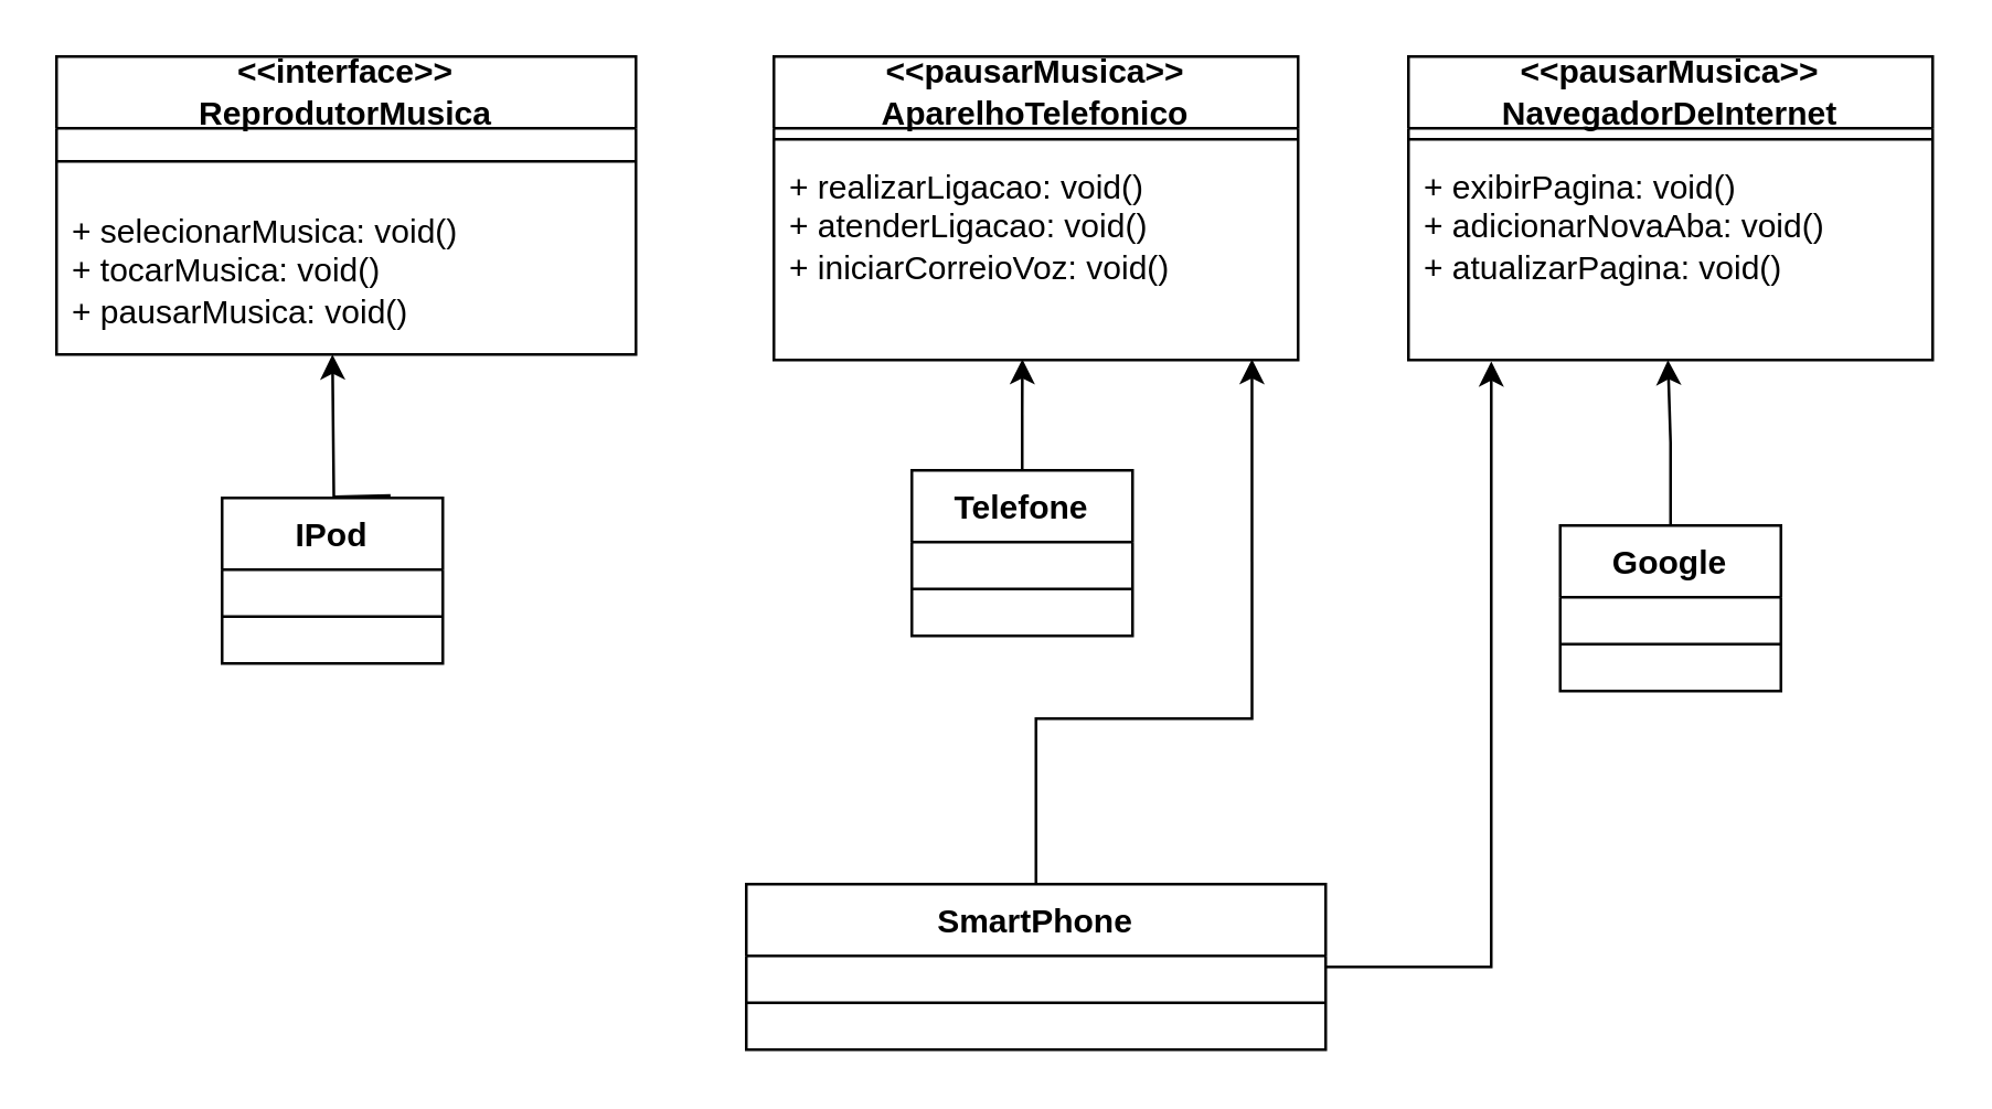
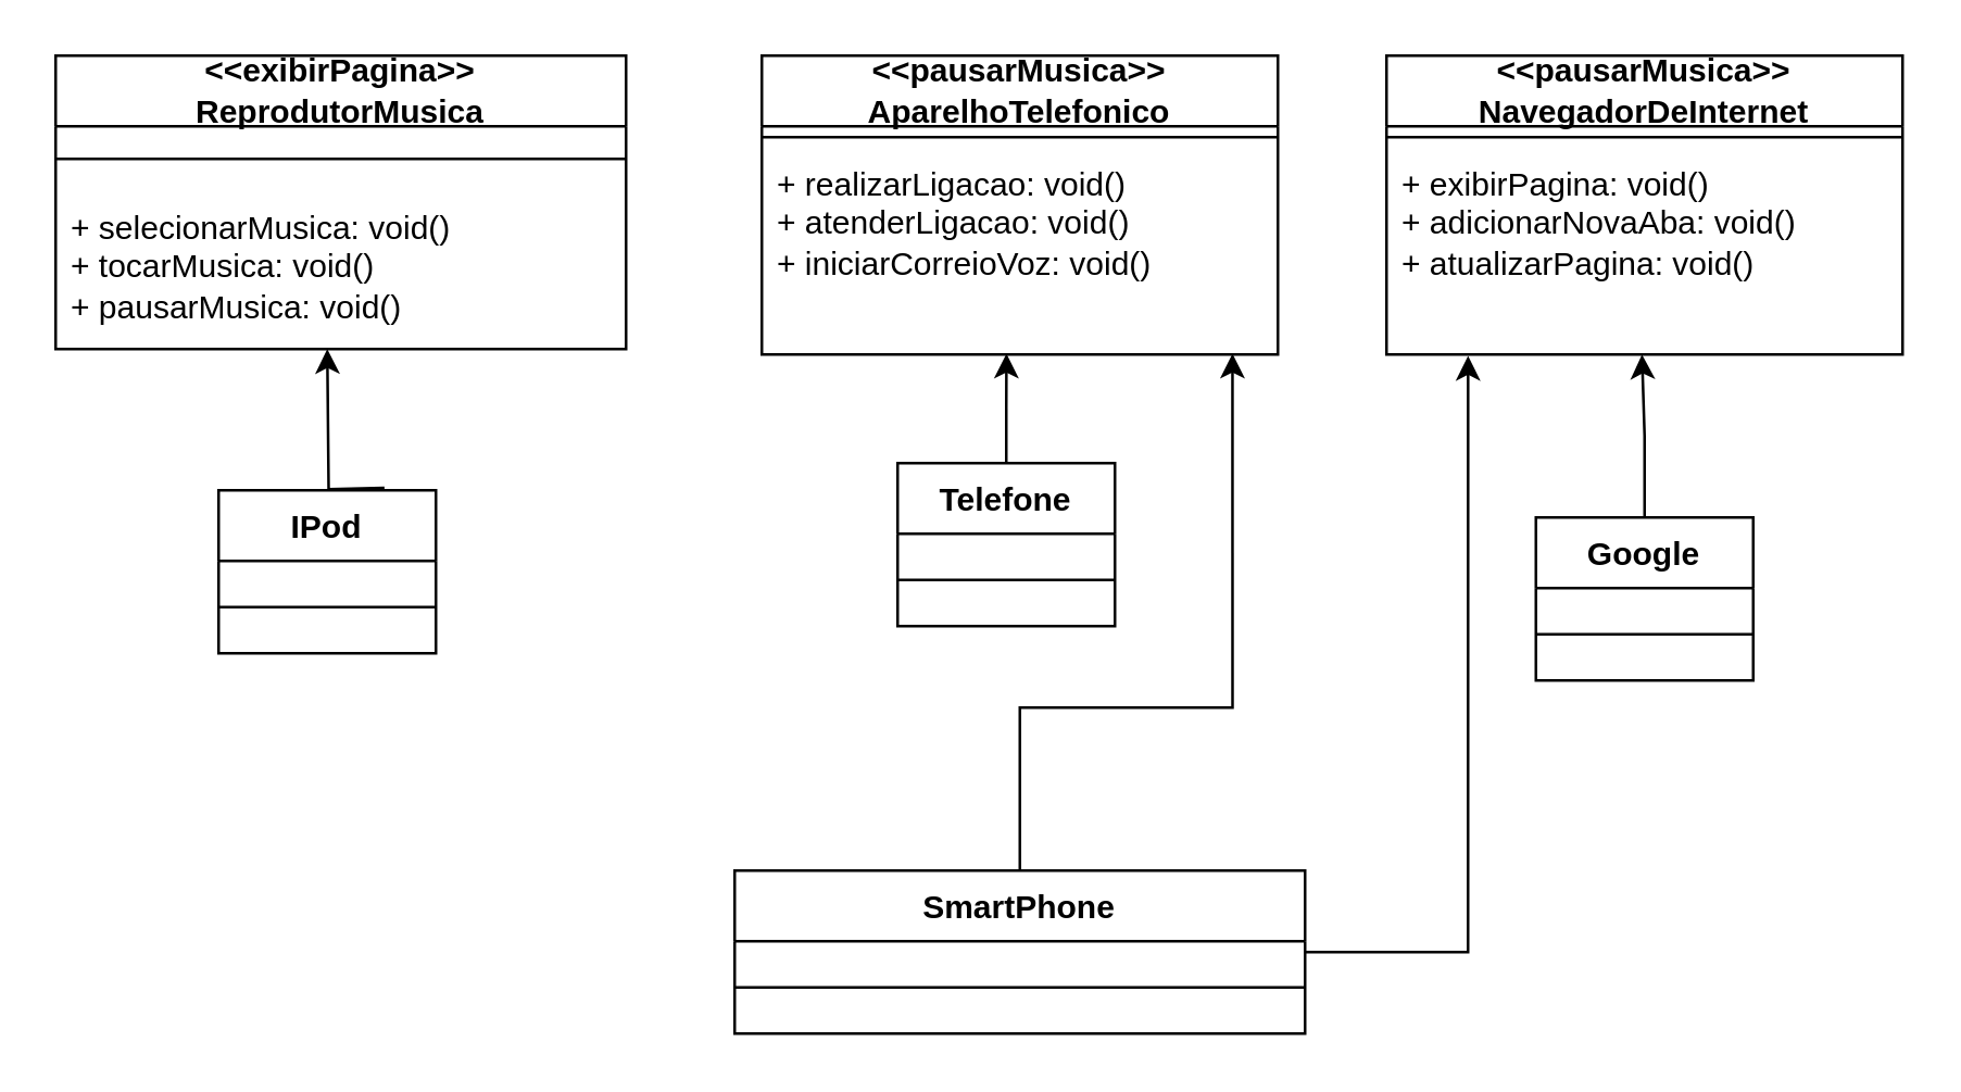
  <mxCell id="0" />
  <mxCell id="1" parent="0" />
- <mxCell id="2" value="&lt;div&gt;&amp;lt;&amp;lt;interface&amp;gt;&amp;gt;&lt;/div&gt;&lt;div&gt;ReprodutorMusica&lt;/div&gt;" style="swimlane;fontStyle=1;align=center;verticalAlign=middle;childLayout=stackLayout;horizontal=1;startSize=26;horizontalStack=0;resizeParent=1;resizeParentMax=0;resizeLast=0;collapsible=1;marginBottom=0;whiteSpace=wrap;html=1;strokeWidth=1;perimeterSpacing=2;labelPosition=center;verticalLabelPosition=middle;" vertex="1" parent="1"><mxGeometry x="20" y="20" width="210" height="108" as="geometry" /></mxCell>
+ <mxCell id="2" value="&lt;div&gt;&amp;lt;&amp;lt;exibirPagina&amp;gt;&amp;gt;&lt;/div&gt;&lt;div&gt;ReprodutorMusica&lt;/div&gt;" style="swimlane;fontStyle=1;align=center;verticalAlign=middle;childLayout=stackLayout;horizontal=1;startSize=26;horizontalStack=0;resizeParent=1;resizeParentMax=0;resizeLast=0;collapsible=1;marginBottom=0;whiteSpace=wrap;html=1;strokeWidth=1;perimeterSpacing=2;labelPosition=center;verticalLabelPosition=middle;" vertex="1" parent="1"><mxGeometry x="20" y="20" width="210" height="108" as="geometry" /></mxCell>
  <mxCell id="3" value="" style="line;strokeWidth=1;fillColor=none;align=left;verticalAlign=middle;spacingTop=-1;spacingLeft=3;spacingRight=3;rotatable=0;labelPosition=right;points=[];portConstraint=eastwest;strokeColor=inherit;" vertex="1" parent="2"><mxGeometry y="26" width="210" height="24" as="geometry" /></mxCell>
  <mxCell id="4" value="&lt;div&gt;+ selecionarMusica: void()&lt;/div&gt;&lt;div&gt;+ tocarMusica: void()&lt;/div&gt;&lt;div&gt;+ pausarMusica: void()&lt;br&gt;&lt;/div&gt;" style="text;strokeColor=none;fillColor=none;align=left;verticalAlign=top;spacingLeft=4;spacingRight=4;overflow=hidden;rotatable=0;points=[[0,0.5],[1,0.5]];portConstraint=eastwest;whiteSpace=wrap;html=1;" vertex="1" parent="2"><mxGeometry y="50" width="210" height="58" as="geometry" /></mxCell>
  <mxCell id="5" value="&lt;div&gt;&amp;lt;&amp;lt;pausarMusica&amp;gt;&amp;gt;&lt;/div&gt;&lt;div&gt;AparelhoTelefonico&lt;/div&gt;" style="swimlane;fontStyle=1;align=center;verticalAlign=middle;childLayout=stackLayout;horizontal=1;startSize=26;horizontalStack=0;resizeParent=1;resizeParentMax=0;resizeLast=0;collapsible=1;marginBottom=0;whiteSpace=wrap;html=1;labelPosition=center;verticalLabelPosition=middle;" vertex="1" parent="1"><mxGeometry x="280" y="20" width="190" height="110" as="geometry" /></mxCell>
  <mxCell id="6" value="" style="line;strokeWidth=1;fillColor=none;align=left;verticalAlign=middle;spacingTop=-1;spacingLeft=3;spacingRight=3;rotatable=0;labelPosition=right;points=[];portConstraint=eastwest;strokeColor=inherit;" vertex="1" parent="5"><mxGeometry y="26" width="190" height="8" as="geometry" /></mxCell>
  <mxCell id="7" value="&lt;div&gt;+ realizarLigacao: void()&lt;/div&gt;&lt;div&gt;+ atenderLigacao: void()&lt;/div&gt;&lt;div&gt;+ iniciarCorreioVoz: void()&lt;br&gt;&lt;/div&gt;" style="text;strokeColor=none;fillColor=none;align=left;verticalAlign=top;spacingLeft=4;spacingRight=4;overflow=hidden;rotatable=0;points=[[0,0.5],[1,0.5]];portConstraint=eastwest;whiteSpace=wrap;html=1;" vertex="1" parent="5"><mxGeometry y="34" width="190" height="76" as="geometry" /></mxCell>
  <mxCell id="8" value="&lt;div&gt;&amp;lt;&amp;lt;pausarMusica&amp;gt;&amp;gt;&lt;/div&gt;&lt;div&gt;NavegadorDeInternet&lt;/div&gt;" style="swimlane;fontStyle=1;align=center;verticalAlign=middle;childLayout=stackLayout;horizontal=1;startSize=26;horizontalStack=0;resizeParent=1;resizeParentMax=0;resizeLast=0;collapsible=1;marginBottom=0;whiteSpace=wrap;html=1;labelPosition=center;verticalLabelPosition=middle;" vertex="1" parent="1"><mxGeometry x="510" y="20" width="190" height="110" as="geometry" /></mxCell>
  <mxCell id="9" value="" style="line;strokeWidth=1;fillColor=none;align=left;verticalAlign=middle;spacingTop=-1;spacingLeft=3;spacingRight=3;rotatable=0;labelPosition=right;points=[];portConstraint=eastwest;strokeColor=inherit;" vertex="1" parent="8"><mxGeometry y="26" width="190" height="8" as="geometry" /></mxCell>
  <mxCell id="10" value="&lt;div&gt;+ exibirPagina: void()&lt;/div&gt;&lt;div&gt;+ adicionarNovaAba: void()&lt;/div&gt;&lt;div&gt;+ atualizarPagina: void()&lt;br&gt;&lt;/div&gt;" style="text;strokeColor=none;fillColor=none;align=left;verticalAlign=top;spacingLeft=4;spacingRight=4;overflow=hidden;rotatable=0;points=[[0,0.5],[1,0.5]];portConstraint=eastwest;whiteSpace=wrap;html=1;" vertex="1" parent="8"><mxGeometry y="34" width="190" height="76" as="geometry" /></mxCell>
  <mxCell id="11" value="SmartPhone" style="swimlane;fontStyle=1;align=center;verticalAlign=top;childLayout=stackLayout;horizontal=1;startSize=26;horizontalStack=0;resizeParent=1;resizeParentMax=0;resizeLast=0;collapsible=1;marginBottom=0;whiteSpace=wrap;html=1;" vertex="1" parent="1"><mxGeometry x="270" y="320" width="210" height="60" as="geometry" /></mxCell>
  <mxCell id="12" value="" style="line;strokeWidth=1;fillColor=none;align=left;verticalAlign=middle;spacingTop=-1;spacingLeft=3;spacingRight=3;rotatable=0;labelPosition=right;points=[];portConstraint=eastwest;strokeColor=inherit;" vertex="1" parent="11"><mxGeometry y="26" width="210" height="34" as="geometry" /></mxCell>
  <mxCell id="13" value="&lt;div&gt;IPod&lt;/div&gt;&lt;div&gt;&lt;br&gt;&lt;/div&gt;" style="swimlane;fontStyle=1;align=center;verticalAlign=top;childLayout=stackLayout;horizontal=1;startSize=26;horizontalStack=0;resizeParent=1;resizeParentMax=0;resizeLast=0;collapsible=1;marginBottom=0;whiteSpace=wrap;html=1;" vertex="1" parent="1"><mxGeometry x="80" y="180" width="80" height="60" as="geometry" /></mxCell>
  <mxCell id="14" value="" style="line;strokeWidth=1;fillColor=none;align=left;verticalAlign=middle;spacingTop=-1;spacingLeft=3;spacingRight=3;rotatable=0;labelPosition=right;points=[];portConstraint=eastwest;strokeColor=inherit;" vertex="1" parent="13"><mxGeometry y="26" width="80" height="34" as="geometry" /></mxCell>
  <mxCell id="15" style="edgeStyle=orthogonalEdgeStyle;rounded=0;orthogonalLoop=1;jettySize=auto;html=1;exitX=0.5;exitY=0;exitDx=0;exitDy=0;entryX=0.376;entryY=1.015;entryDx=0;entryDy=0;entryPerimeter=0;" edge="1" parent="1"><mxGeometry relative="1" as="geometry"><mxPoint x="141.04" y="179.13" as="sourcePoint" /><mxPoint x="120" y="128" as="targetPoint" /></mxGeometry></mxCell>
  <mxCell id="16" value="Telefone" style="swimlane;fontStyle=1;align=center;verticalAlign=top;childLayout=stackLayout;horizontal=1;startSize=26;horizontalStack=0;resizeParent=1;resizeParentMax=0;resizeLast=0;collapsible=1;marginBottom=0;whiteSpace=wrap;html=1;" vertex="1" parent="1"><mxGeometry x="330" y="170" width="80" height="60" as="geometry" /></mxCell>
  <mxCell id="17" value="" style="line;strokeWidth=1;fillColor=none;align=left;verticalAlign=middle;spacingTop=-1;spacingLeft=3;spacingRight=3;rotatable=0;labelPosition=right;points=[];portConstraint=eastwest;strokeColor=inherit;" vertex="1" parent="16"><mxGeometry y="26" width="80" height="34" as="geometry" /></mxCell>
  <mxCell id="18" value="Google" style="swimlane;fontStyle=1;align=center;verticalAlign=top;childLayout=stackLayout;horizontal=1;startSize=26;horizontalStack=0;resizeParent=1;resizeParentMax=0;resizeLast=0;collapsible=1;marginBottom=0;whiteSpace=wrap;html=1;" vertex="1" parent="1"><mxGeometry x="565" y="190" width="80" height="60" as="geometry" /></mxCell>
  <mxCell id="19" value="" style="line;strokeWidth=1;fillColor=none;align=left;verticalAlign=middle;spacingTop=-1;spacingLeft=3;spacingRight=3;rotatable=0;labelPosition=right;points=[];portConstraint=eastwest;strokeColor=inherit;" vertex="1" parent="18"><mxGeometry y="26" width="80" height="34" as="geometry" /></mxCell>
  <mxCell id="20" style="edgeStyle=orthogonalEdgeStyle;rounded=0;orthogonalLoop=1;jettySize=auto;html=1;exitX=0.5;exitY=0;exitDx=0;exitDy=0;entryX=0.495;entryY=1;entryDx=0;entryDy=0;entryPerimeter=0;" edge="1" parent="1" source="18" target="10"><mxGeometry relative="1" as="geometry" /></mxCell>
  <mxCell id="21" style="edgeStyle=orthogonalEdgeStyle;rounded=0;orthogonalLoop=1;jettySize=auto;html=1;exitX=0.5;exitY=0;exitDx=0;exitDy=0;entryX=0.912;entryY=0.996;entryDx=0;entryDy=0;entryPerimeter=0;" edge="1" parent="1" source="11" target="7"><mxGeometry relative="1" as="geometry"><Array as="points"><mxPoint x="375" y="260" /><mxPoint x="453" y="260" /></Array></mxGeometry></mxCell>
  <mxCell id="22" style="edgeStyle=orthogonalEdgeStyle;rounded=0;orthogonalLoop=1;jettySize=auto;html=1;exitX=0.5;exitY=0;exitDx=0;exitDy=0;entryX=0.474;entryY=0.996;entryDx=0;entryDy=0;entryPerimeter=0;" edge="1" parent="1" source="16" target="7"><mxGeometry relative="1" as="geometry" /></mxCell>
  <mxCell id="23" style="edgeStyle=orthogonalEdgeStyle;rounded=0;orthogonalLoop=1;jettySize=auto;html=1;exitX=1;exitY=0.5;exitDx=0;exitDy=0;entryX=0.158;entryY=1.007;entryDx=0;entryDy=0;entryPerimeter=0;" edge="1" parent="1" source="11" target="10"><mxGeometry relative="1" as="geometry" /></mxCell>
